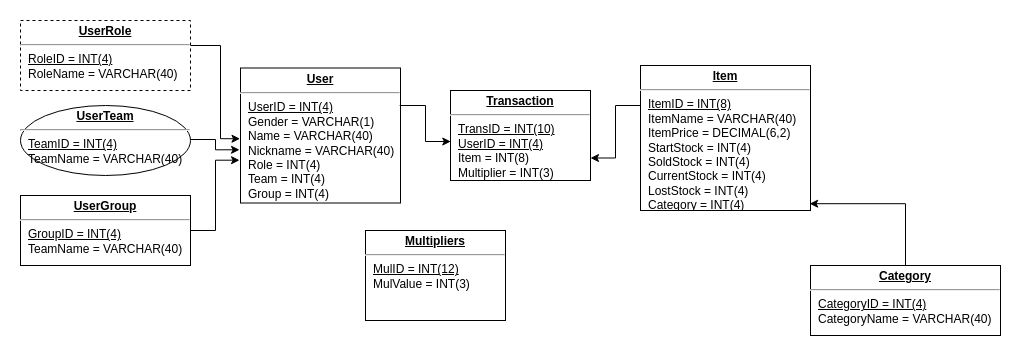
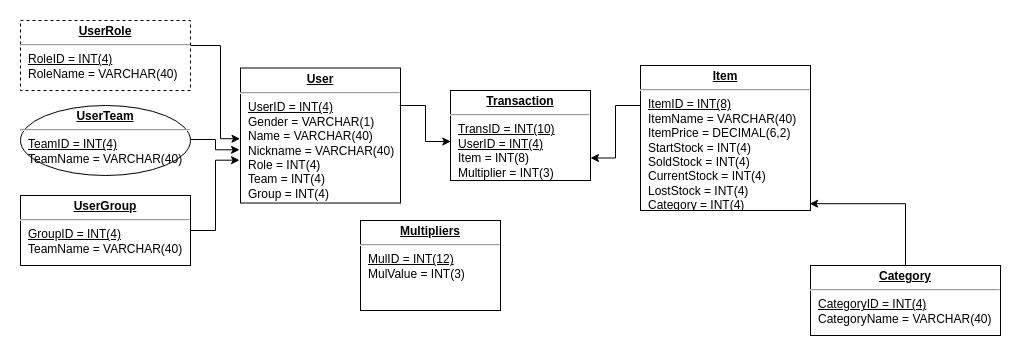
  <mxCell id="0" />
  <mxCell id="1" parent="0" />
  <mxCell id="2" value="&lt;p style=&quot;margin: 0px ; margin-top: 4px ; text-align: center ; text-decoration: underline&quot;&gt;&lt;b&gt;User&lt;/b&gt;&lt;/p&gt;&lt;hr&gt;&lt;p style=&quot;margin: 0px ; margin-left: 8px&quot;&gt;&lt;u&gt;UserID = INT(4)&lt;/u&gt;&lt;/p&gt;&lt;p style=&quot;margin: 0px ; margin-left: 8px&quot;&gt;Gender = VARCHAR(1)&lt;/p&gt;&lt;p style=&quot;margin: 0px ; margin-left: 8px&quot;&gt;Name = VARCHAR(40)&lt;/p&gt;&lt;p style=&quot;margin: 0px ; margin-left: 8px&quot;&gt;Nickname = VARCHAR(40)&lt;/p&gt;&lt;p style=&quot;margin: 0px ; margin-left: 8px&quot;&gt;Role = INT(4)&lt;/p&gt;&lt;p style=&quot;margin: 0px ; margin-left: 8px&quot;&gt;Team = INT(4)&lt;/p&gt;&lt;p style=&quot;margin: 0px ; margin-left: 8px&quot;&gt;Group = INT(4)&lt;/p&gt;" style="verticalAlign=top;align=left;overflow=fill;fontSize=12;fontFamily=Helvetica;html=1;rounded=0;shadow=0;comic=0;labelBackgroundColor=none;strokeWidth=1" parent="1" vertex="1"><mxGeometry x="240" y="67.5" width="160" height="135" as="geometry" /></mxCell>
  <mxCell id="3" style="edgeStyle=orthogonalEdgeStyle;rounded=0;orthogonalLoop=1;jettySize=auto;html=1;entryX=-0.006;entryY=0.606;entryDx=0;entryDy=0;entryPerimeter=0;exitX=0.994;exitY=0.486;exitDx=0;exitDy=0;exitPerimeter=0;" parent="1" source="4" target="2" edge="1"><mxGeometry relative="1" as="geometry" /></mxCell>
  <mxCell id="4" value="&lt;p style=&quot;margin: 0px ; margin-top: 4px ; text-align: center ; text-decoration: underline&quot;&gt;&lt;b&gt;UserTeam&lt;/b&gt;&lt;/p&gt;&lt;hr&gt;&lt;p style=&quot;margin: 0px ; margin-left: 8px&quot;&gt;&lt;u&gt;TeamID = INT(4)&lt;/u&gt;&lt;br&gt;TeamName = VARCHAR(40)&lt;br&gt;&lt;/p&gt;" style="ellipse;verticalAlign=top;align=left;overflow=fill;fontSize=12;fontFamily=Helvetica;html=1;shadow=0;comic=0;labelBackgroundColor=none;strokeWidth=1;" parent="1" vertex="1"><mxGeometry x="20" y="105" width="170" height="70" as="geometry" /></mxCell>
  <mxCell id="5" style="edgeStyle=orthogonalEdgeStyle;rounded=0;orthogonalLoop=1;jettySize=auto;html=1;entryX=-0.006;entryY=0.683;entryDx=0;entryDy=0;entryPerimeter=0;" parent="1" source="6" target="2" edge="1"><mxGeometry relative="1" as="geometry" /></mxCell>
  <mxCell id="6" value="&lt;p style=&quot;margin: 0px ; margin-top: 4px ; text-align: center ; text-decoration: underline&quot;&gt;&lt;b&gt;UserGroup&lt;/b&gt;&lt;/p&gt;&lt;hr&gt;&lt;p style=&quot;margin: 0px ; margin-left: 8px&quot;&gt;&lt;u&gt;GroupID = INT(4)&lt;/u&gt;&lt;br&gt;TeamName = VARCHAR(40)&lt;/p&gt;&lt;p style=&quot;margin: 0px ; margin-left: 8px&quot;&gt;&lt;br&gt;&lt;/p&gt;" style="verticalAlign=top;align=left;overflow=fill;fontSize=12;fontFamily=Helvetica;html=1;rounded=0;shadow=0;comic=0;labelBackgroundColor=none;strokeWidth=1" parent="1" vertex="1"><mxGeometry x="20" y="195" width="170" height="70" as="geometry" /></mxCell>
  <mxCell id="7" style="edgeStyle=orthogonalEdgeStyle;rounded=0;orthogonalLoop=1;jettySize=auto;html=1;entryX=1;entryY=0.75;entryDx=0;entryDy=0;exitX=0.005;exitY=0.276;exitDx=0;exitDy=0;exitPerimeter=0;" parent="1" source="8" target="12" edge="1"><mxGeometry relative="1" as="geometry" /></mxCell>
  <mxCell id="8" value="&lt;p style=&quot;margin: 0px ; margin-top: 4px ; text-align: center ; text-decoration: underline&quot;&gt;&lt;b&gt;Item&lt;/b&gt;&lt;/p&gt;&lt;hr&gt;&lt;p style=&quot;margin: 0px ; margin-left: 8px&quot;&gt;&lt;u&gt;ItemID = INT(8)&lt;/u&gt;&lt;br&gt;ItemName = VARCHAR(40)&lt;/p&gt;&lt;p style=&quot;margin: 0px ; margin-left: 8px&quot;&gt;ItemPrice = DECIMAL(6,2)&lt;/p&gt;&lt;p style=&quot;margin: 0px ; margin-left: 8px&quot;&gt;StartStock = INT(4)&lt;/p&gt;&lt;p style=&quot;margin: 0px ; margin-left: 8px&quot;&gt;SoldStock = INT(4)&lt;/p&gt;&lt;p style=&quot;margin: 0px ; margin-left: 8px&quot;&gt;CurrentStock = INT(4)&lt;/p&gt;&lt;p style=&quot;margin: 0px ; margin-left: 8px&quot;&gt;LostStock = INT(4)&lt;/p&gt;&lt;p style=&quot;margin: 0px ; margin-left: 8px&quot;&gt;Category = INT(4)&lt;br&gt;&lt;br&gt;&lt;/p&gt;" style="verticalAlign=top;align=left;overflow=fill;fontSize=12;fontFamily=Helvetica;html=1;rounded=0;shadow=0;comic=0;labelBackgroundColor=none;strokeWidth=1" parent="1" vertex="1"><mxGeometry x="640" y="65" width="170" height="145" as="geometry" /></mxCell>
  <mxCell id="9" style="edgeStyle=orthogonalEdgeStyle;rounded=0;orthogonalLoop=1;jettySize=auto;html=1;entryX=-0.003;entryY=0.524;entryDx=0;entryDy=0;entryPerimeter=0;" parent="1" source="10" target="2" edge="1"><mxGeometry relative="1" as="geometry"><mxPoint x="204" y="101" as="targetPoint" /><Array as="points"><mxPoint x="220" y="45" /><mxPoint x="220" y="139" /><mxPoint x="239" y="139" /></Array></mxGeometry></mxCell>
  <mxCell id="10" value="&lt;p style=&quot;margin: 0px ; margin-top: 4px ; text-align: center ; text-decoration: underline&quot;&gt;&lt;b&gt;UserRole&lt;/b&gt;&lt;/p&gt;&lt;hr&gt;&lt;p style=&quot;margin: 0px ; margin-left: 8px&quot;&gt;&lt;u&gt;RoleID = INT(4)&lt;/u&gt;&lt;/p&gt;&lt;p style=&quot;margin: 0px ; margin-left: 8px&quot;&gt;RoleName = VARCHAR(40)&lt;/p&gt;" style="verticalAlign=top;align=left;overflow=fill;fontSize=12;fontFamily=Helvetica;html=1;rounded=0;shadow=0;comic=0;labelBackgroundColor=none;strokeWidth=1;dashed=1;" parent="1" vertex="1"><mxGeometry x="20" y="20" width="170" height="70" as="geometry" /></mxCell>
  <mxCell id="11" style="edgeStyle=orthogonalEdgeStyle;rounded=0;orthogonalLoop=1;jettySize=auto;html=1;entryX=0.002;entryY=0.567;entryDx=0;entryDy=0;entryPerimeter=0;exitX=0.995;exitY=0.278;exitDx=0;exitDy=0;exitPerimeter=0;" parent="1" source="2" target="12" edge="1"><mxGeometry relative="1" as="geometry" /></mxCell>
  <mxCell id="12" value="&lt;p style=&quot;margin: 0px ; margin-top: 4px ; text-align: center ; text-decoration: underline&quot;&gt;&lt;b&gt;Transaction&lt;/b&gt;&lt;/p&gt;&lt;hr&gt;&lt;p style=&quot;margin: 0px ; margin-left: 8px&quot;&gt;&lt;u&gt;TransID = INT(10)&lt;/u&gt;&lt;/p&gt;&lt;p style=&quot;margin: 0px ; margin-left: 8px&quot;&gt;&lt;u&gt;UserID = INT(4)&lt;/u&gt;&lt;/p&gt;&lt;p style=&quot;margin: 0px ; margin-left: 8px&quot;&gt;Item = INT(8)&lt;/p&gt;&lt;p style=&quot;margin: 0px ; margin-left: 8px&quot;&gt;Multiplier = INT(3)&lt;/p&gt;&lt;p style=&quot;margin: 0px ; margin-left: 8px&quot;&gt;&lt;br&gt;&lt;/p&gt;" style="verticalAlign=top;align=left;overflow=fill;fontSize=12;fontFamily=Helvetica;html=1;rounded=0;shadow=0;comic=0;labelBackgroundColor=none;strokeWidth=1" parent="1" vertex="1"><mxGeometry x="450" y="90" width="140" height="90" as="geometry" /></mxCell>
- <mxCell id="13" value="&lt;p style=&quot;margin: 0px ; margin-top: 4px ; text-align: center ; text-decoration: underline&quot;&gt;&lt;b&gt;Multipliers&lt;/b&gt;&lt;/p&gt;&lt;hr&gt;&lt;p style=&quot;margin: 0px ; margin-left: 8px&quot;&gt;&lt;u&gt;MulID = INT(12)&lt;/u&gt;&lt;/p&gt;&lt;p style=&quot;margin: 0px ; margin-left: 8px&quot;&gt;MulValue = INT(3)&lt;/p&gt;&lt;p style=&quot;margin: 0px ; margin-left: 8px&quot;&gt;&lt;br&gt;&lt;/p&gt;" style="verticalAlign=top;align=left;overflow=fill;fontSize=12;fontFamily=Helvetica;html=1;rounded=0;shadow=0;comic=0;labelBackgroundColor=none;strokeWidth=1" vertex="1" parent="1"><mxGeometry x="365" y="230" width="140" height="90" as="geometry" /></mxCell>
+ <mxCell id="13" value="&lt;p style=&quot;margin: 0px ; margin-top: 4px ; text-align: center ; text-decoration: underline&quot;&gt;&lt;b&gt;Multipliers&lt;/b&gt;&lt;/p&gt;&lt;hr&gt;&lt;p style=&quot;margin: 0px ; margin-left: 8px&quot;&gt;&lt;u&gt;MulID = INT(12)&lt;/u&gt;&lt;/p&gt;&lt;p style=&quot;margin: 0px ; margin-left: 8px&quot;&gt;MulValue = INT(3)&lt;/p&gt;&lt;p style=&quot;margin: 0px ; margin-left: 8px&quot;&gt;&lt;br&gt;&lt;/p&gt;" style="verticalAlign=top;align=left;overflow=fill;fontSize=12;fontFamily=Helvetica;html=1;rounded=0;shadow=0;comic=0;labelBackgroundColor=none;strokeWidth=1" vertex="1" parent="1"><mxGeometry x="360" y="220" width="140" height="90" as="geometry" /></mxCell>
  <mxCell id="14" style="edgeStyle=orthogonalEdgeStyle;rounded=0;orthogonalLoop=1;jettySize=auto;html=1;entryX=0.995;entryY=0.953;entryDx=0;entryDy=0;entryPerimeter=0;" edge="1" parent="1" source="15" target="8"><mxGeometry relative="1" as="geometry" /></mxCell>
  <mxCell id="15" value="&lt;p style=&quot;margin: 0px ; margin-top: 4px ; text-align: center ; text-decoration: underline&quot;&gt;&lt;b&gt;Category&lt;/b&gt;&lt;/p&gt;&lt;hr&gt;&lt;p style=&quot;margin: 0px ; margin-left: 8px&quot;&gt;&lt;span&gt;&lt;u&gt;CategoryID = INT(4)&lt;/u&gt;&lt;/span&gt;&lt;/p&gt;&lt;p style=&quot;margin: 0px ; margin-left: 8px&quot;&gt;&lt;span&gt;CategoryName = VARCHAR(40)&lt;/span&gt;&lt;/p&gt;" style="verticalAlign=top;align=left;overflow=fill;fontSize=12;fontFamily=Helvetica;html=1;rounded=0;shadow=0;comic=0;labelBackgroundColor=none;strokeWidth=1" vertex="1" parent="1"><mxGeometry x="810" y="265" width="190" height="70" as="geometry" /></mxCell>
